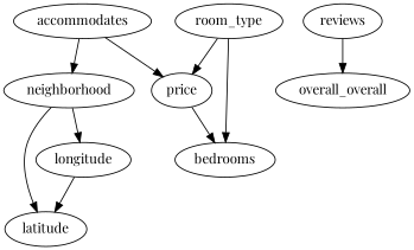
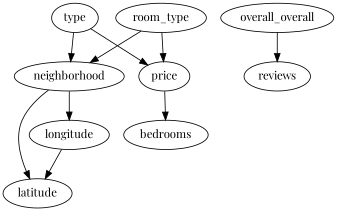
  digraph {
    fontname="Playfair Display"
    node [fontname="Playfair Display"]
    edge [fontname="Playfair Display"]
-   accommodates
+   accommodates [label=type]
    neighborhood
    price
    room_type
    bedrooms
    latitude
    longitude
    n8 [label=overall_overall]
    reviews
    accommodates -> neighborhood
    accommodates -> price
    neighborhood -> latitude
    neighborhood -> longitude
    price -> bedrooms
    room_type -> price
-   room_type -> bedrooms
+   room_type -> neighborhood
    longitude -> latitude
-   reviews -> n8
+   n8 -> reviews
  }
